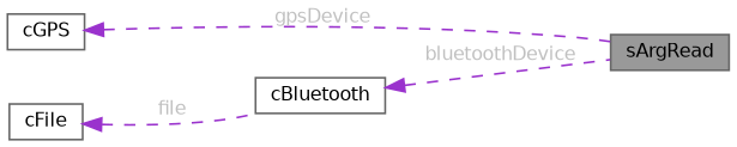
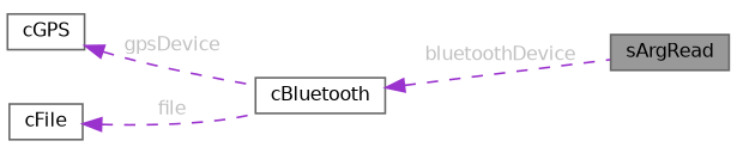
  digraph {
    rankdir=LR
    node [color=gray40 fillcolor=white fontname=Helvetica fontsize=10 shape=box style=filled]
    edge [color=darkorchid3 dir=back fontcolor=grey fontname=Helvetica fontsize=10 labelfontname=Helvetica labelfontsize=10 style=dashed]
    n1 [fillcolor=grey60 fontcolor=black height=0.2 label=sArgRead width=0.4]
    n2 [height=0.2 label=cBluetooth width=0.4]
    n3 [height=0.2 label=cGPS width=0.4]
    n4 [height=0.2 label=cFile width=0.4]
    n2 -> n1 [label=" bluetoothDevice"]
-   n3 -> n1 [label=" gpsDevice"]
+   n3 -> n2 [label=" gpsDevice"]
    n4 -> n2 [label=" file"]
  }
